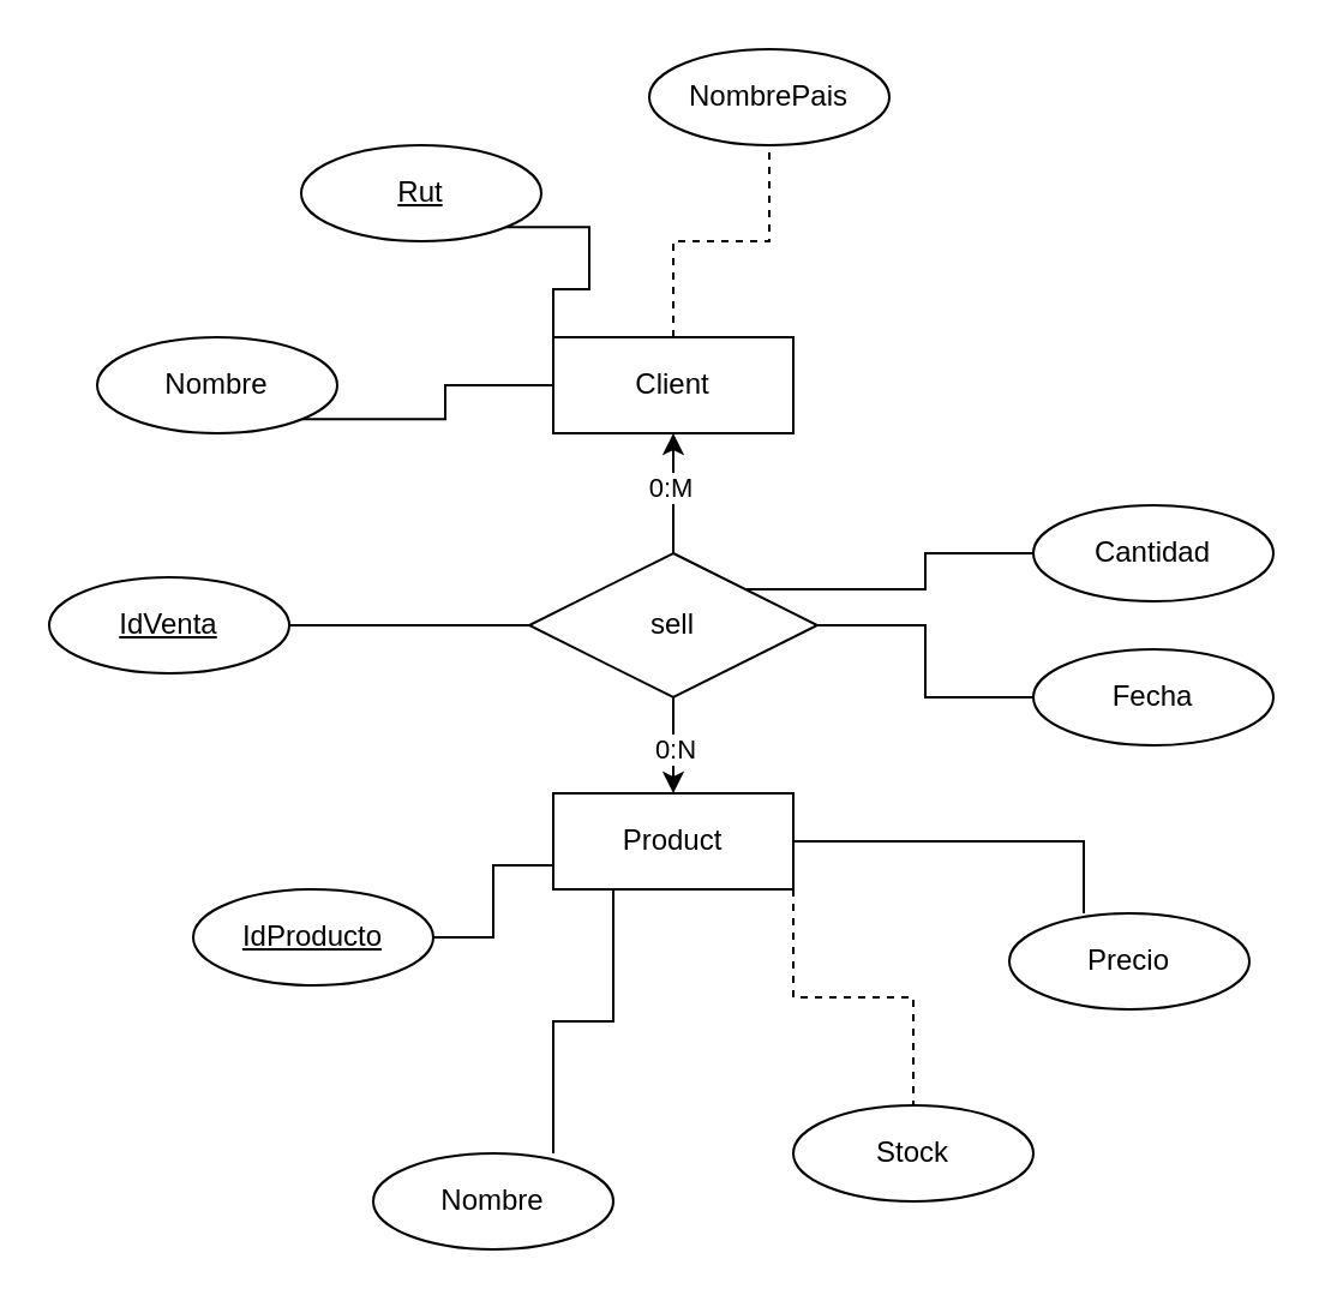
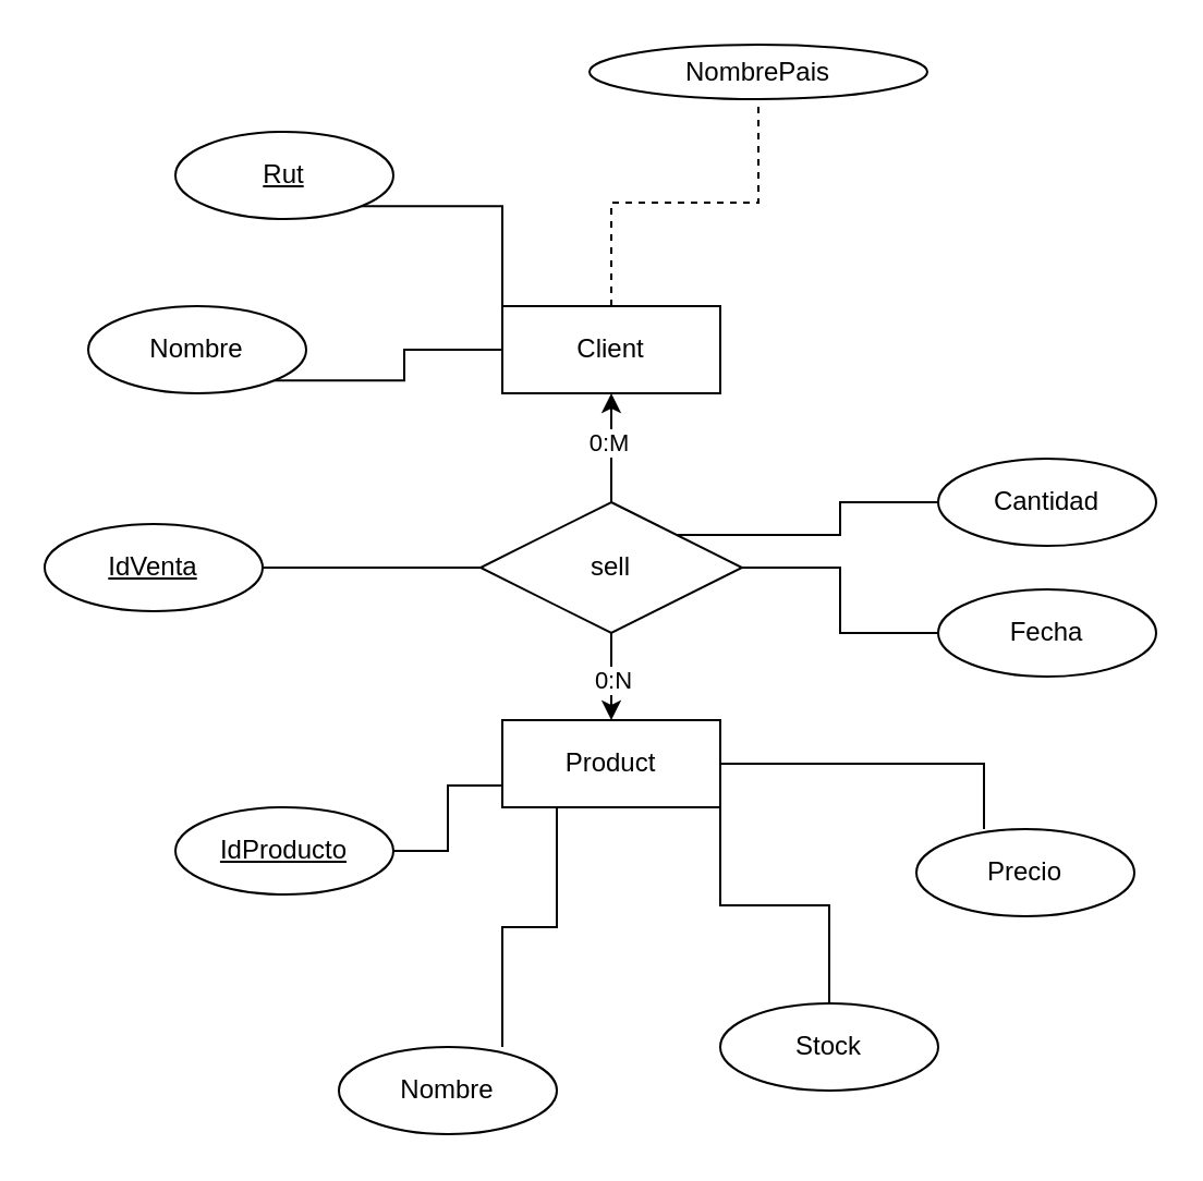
  <mxCell id="0" />
  <mxCell id="1" parent="0" />
  <mxCell id="2" style="edgeStyle=orthogonalEdgeStyle;rounded=0;orthogonalLoop=1;jettySize=auto;html=1;entryX=0.5;entryY=1;entryDx=0;entryDy=0;endArrow=none;endFill=0;dashed=1;" edge="1" parent="1" source="3" target="14"><mxGeometry relative="1" as="geometry" /></mxCell>
  <mxCell id="3" value="Client" style="whiteSpace=wrap;html=1;align=center;" vertex="1" parent="1"><mxGeometry x="230" y="140" width="100" height="40" as="geometry" /></mxCell>
  <mxCell id="4" style="edgeStyle=orthogonalEdgeStyle;rounded=0;orthogonalLoop=1;jettySize=auto;html=1;exitX=1;exitY=0;exitDx=0;exitDy=0;entryX=0;entryY=0.5;entryDx=0;entryDy=0;endArrow=none;endFill=0;" edge="1" parent="1" source="6" target="19"><mxGeometry relative="1" as="geometry" /></mxCell>
  <mxCell id="5" style="edgeStyle=orthogonalEdgeStyle;rounded=0;orthogonalLoop=1;jettySize=auto;html=1;exitX=1;exitY=0.5;exitDx=0;exitDy=0;endArrow=none;endFill=0;" edge="1" parent="1" source="6" target="20"><mxGeometry relative="1" as="geometry" /></mxCell>
  <mxCell id="6" value="sell" style="shape=rhombus;perimeter=rhombusPerimeter;whiteSpace=wrap;html=1;align=center;" vertex="1" parent="1"><mxGeometry x="220" y="230" width="120" height="60" as="geometry" /></mxCell>
  <mxCell id="7" style="edgeStyle=orthogonalEdgeStyle;rounded=0;orthogonalLoop=1;jettySize=auto;html=1;exitX=0;exitY=0.75;exitDx=0;exitDy=0;endArrow=none;endFill=0;" edge="1" parent="1" source="9" target="21"><mxGeometry relative="1" as="geometry" /></mxCell>
- <mxCell id="8" style="edgeStyle=orthogonalEdgeStyle;rounded=0;orthogonalLoop=1;jettySize=auto;html=1;exitX=1;exitY=1;exitDx=0;exitDy=0;entryX=0.5;entryY=0;entryDx=0;entryDy=0;endArrow=none;endFill=0;dashed=1;" edge="1" parent="1" source="9" target="23"><mxGeometry relative="1" as="geometry" /></mxCell>
+ <mxCell id="8" style="edgeStyle=orthogonalEdgeStyle;rounded=0;orthogonalLoop=1;jettySize=auto;html=1;exitX=1;exitY=1;exitDx=0;exitDy=0;entryX=0.5;entryY=0;entryDx=0;entryDy=0;endArrow=none;endFill=0;" edge="1" parent="1" source="9" target="23"><mxGeometry relative="1" as="geometry" /></mxCell>
  <mxCell id="9" value="Product" style="whiteSpace=wrap;html=1;align=center;" vertex="1" parent="1"><mxGeometry x="230" y="330" width="100" height="40" as="geometry" /></mxCell>
  <mxCell id="10" value="" style="endArrow=classic;html=1;rounded=0;" edge="1" parent="1" source="6" target="3"><mxGeometry width="50" height="50" relative="1" as="geometry"><mxPoint x="230" y="280" as="sourcePoint" /><mxPoint x="280" y="230" as="targetPoint" /></mxGeometry></mxCell>
  <mxCell id="11" value="0:M" style="edgeLabel;html=1;align=center;verticalAlign=middle;resizable=0;points=[];" vertex="1" connectable="0" parent="10"><mxGeometry x="0.12" y="2" relative="1" as="geometry"><mxPoint as="offset" /></mxGeometry></mxCell>
  <mxCell id="12" value="" style="endArrow=classic;html=1;rounded=0;" edge="1" parent="1" source="6" target="9"><mxGeometry width="50" height="50" relative="1" as="geometry"><mxPoint x="230" y="280" as="sourcePoint" /><mxPoint x="280" y="230" as="targetPoint" /></mxGeometry></mxCell>
  <mxCell id="13" value="0:N" style="edgeLabel;html=1;align=center;verticalAlign=middle;resizable=0;points=[];" vertex="1" connectable="0" parent="12"><mxGeometry x="0.05" relative="1" as="geometry"><mxPoint as="offset" /></mxGeometry></mxCell>
- <mxCell id="14" value="N&lt;span style=&quot;background-color: initial;&quot;&gt;ombrePais&lt;/span&gt;" style="ellipse;whiteSpace=wrap;html=1;align=center;" vertex="1" parent="1"><mxGeometry x="270" y="20" width="100" height="40" as="geometry" /></mxCell>
+ <mxCell id="14" value="N&lt;span style=&quot;background-color: initial;&quot;&gt;ombrePais&lt;/span&gt;" style="ellipse;whiteSpace=wrap;html=1;align=center;" vertex="1" parent="1"><mxGeometry x="270" y="20" width="155" height="25" as="geometry" /></mxCell>
  <mxCell id="15" style="edgeStyle=orthogonalEdgeStyle;rounded=0;orthogonalLoop=1;jettySize=auto;html=1;exitX=1;exitY=1;exitDx=0;exitDy=0;entryX=0;entryY=0;entryDx=0;entryDy=0;endArrow=none;endFill=0;" edge="1" parent="1" source="16" target="3"><mxGeometry relative="1" as="geometry" /></mxCell>
- <mxCell id="16" value="Rut" style="ellipse;whiteSpace=wrap;html=1;align=center;fontStyle=4" vertex="1" parent="1"><mxGeometry x="125" y="60" width="100" height="40" as="geometry" /></mxCell>
+ <mxCell id="16" value="Rut" style="ellipse;whiteSpace=wrap;html=1;align=center;fontStyle=4" vertex="1" parent="1"><mxGeometry x="80" y="60" width="100" height="40" as="geometry" /></mxCell>
  <mxCell id="17" style="edgeStyle=orthogonalEdgeStyle;rounded=0;orthogonalLoop=1;jettySize=auto;html=1;exitX=1;exitY=1;exitDx=0;exitDy=0;entryX=0;entryY=0.5;entryDx=0;entryDy=0;endArrow=none;endFill=0;" edge="1" parent="1" source="18" target="3"><mxGeometry relative="1" as="geometry" /></mxCell>
  <mxCell id="18" value="Nombre" style="ellipse;whiteSpace=wrap;html=1;align=center;" vertex="1" parent="1"><mxGeometry x="40" y="140" width="100" height="40" as="geometry" /></mxCell>
  <mxCell id="19" value="Cantidad" style="ellipse;whiteSpace=wrap;html=1;align=center;" vertex="1" parent="1"><mxGeometry x="430" y="210" width="100" height="40" as="geometry" /></mxCell>
  <mxCell id="20" value="Fecha" style="ellipse;whiteSpace=wrap;html=1;align=center;" vertex="1" parent="1"><mxGeometry x="430" y="270" width="100" height="40" as="geometry" /></mxCell>
  <mxCell id="21" value="IdProducto" style="ellipse;whiteSpace=wrap;html=1;align=center;fontStyle=4" vertex="1" parent="1"><mxGeometry x="80" y="370" width="100" height="40" as="geometry" /></mxCell>
  <mxCell id="22" value="Nombre" style="ellipse;whiteSpace=wrap;html=1;align=center;" vertex="1" parent="1"><mxGeometry x="155" y="480" width="100" height="40" as="geometry" /></mxCell>
  <mxCell id="23" value="Stock" style="ellipse;whiteSpace=wrap;html=1;align=center;" vertex="1" parent="1"><mxGeometry x="330" y="460" width="100" height="40" as="geometry" /></mxCell>
  <mxCell id="24" value="Precio" style="ellipse;whiteSpace=wrap;html=1;align=center;" vertex="1" parent="1"><mxGeometry x="420" y="380" width="100" height="40" as="geometry" /></mxCell>
  <mxCell id="25" style="edgeStyle=orthogonalEdgeStyle;rounded=0;orthogonalLoop=1;jettySize=auto;html=1;exitX=0.25;exitY=1;exitDx=0;exitDy=0;entryX=0.75;entryY=0;entryDx=0;entryDy=0;entryPerimeter=0;endArrow=none;endFill=0;" edge="1" parent="1" source="9" target="22"><mxGeometry relative="1" as="geometry" /></mxCell>
  <mxCell id="26" style="edgeStyle=orthogonalEdgeStyle;rounded=0;orthogonalLoop=1;jettySize=auto;html=1;entryX=0.31;entryY=0;entryDx=0;entryDy=0;entryPerimeter=0;endArrow=none;endFill=0;" edge="1" parent="1" source="9" target="24"><mxGeometry relative="1" as="geometry" /></mxCell>
  <mxCell id="27" style="edgeStyle=orthogonalEdgeStyle;rounded=0;orthogonalLoop=1;jettySize=auto;html=1;endArrow=none;endFill=0;" edge="1" parent="1" source="28" target="6"><mxGeometry relative="1" as="geometry" /></mxCell>
  <mxCell id="28" value="IdVenta" style="ellipse;whiteSpace=wrap;html=1;align=center;fontStyle=4;" vertex="1" parent="1"><mxGeometry x="20" y="240" width="100" height="40" as="geometry" /></mxCell>
